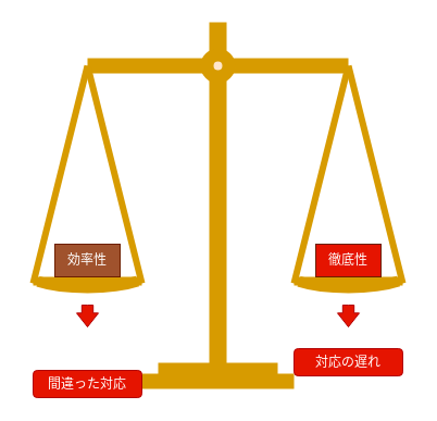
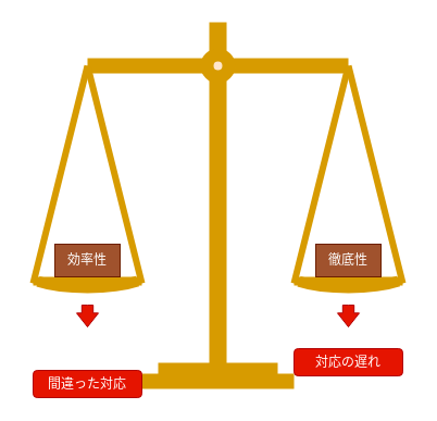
  <mxCell id="0" />
  <mxCell id="1" parent="0" />
  <mxCell id="2" value="" style="endArrow=none;html=1;rounded=0;strokeWidth=16;fillColor=#ffe6cc;strokeColor=#d79b00;" edge="1" parent="1"><mxGeometry width="50" height="50" relative="1" as="geometry"><mxPoint x="200" y="340" as="sourcePoint" /><mxPoint x="200" y="20" as="targetPoint" /></mxGeometry></mxCell>
  <mxCell id="3" value="" style="endArrow=none;html=1;rounded=0;strokeWidth=14;fillColor=#ffe6cc;strokeColor=#d79b00;" edge="1" parent="1" source="5"><mxGeometry width="50" height="50" relative="1" as="geometry"><mxPoint x="80" y="60" as="sourcePoint" /><mxPoint x="320" y="60" as="targetPoint" /></mxGeometry></mxCell>
  <mxCell id="4" value="" style="endArrow=none;html=1;rounded=0;strokeWidth=14;fillColor=#ffe6cc;strokeColor=#d79b00;" edge="1" parent="1" target="5"><mxGeometry width="50" height="50" relative="1" as="geometry"><mxPoint x="80" y="60" as="sourcePoint" /><mxPoint x="320" y="60" as="targetPoint" /></mxGeometry></mxCell>
  <mxCell id="5" value="" style="ellipse;whiteSpace=wrap;html=1;aspect=fixed;fillColor=#ffe6cc;strokeColor=#d79b00;strokeWidth=12;" vertex="1" parent="1"><mxGeometry x="190" y="50" width="20" height="20" as="geometry" /></mxCell>
  <mxCell id="6" value="" style="endArrow=none;html=1;rounded=0;strokeWidth=6;fillColor=#ffe6cc;strokeColor=#d79b00;" edge="1" parent="1"><mxGeometry width="50" height="50" relative="1" as="geometry"><mxPoint x="30" y="260" as="sourcePoint" /><mxPoint x="80" y="60" as="targetPoint" /></mxGeometry></mxCell>
  <mxCell id="7" value="" style="endArrow=none;html=1;rounded=0;strokeWidth=6;fillColor=#ffe6cc;strokeColor=#d79b00;" edge="1" parent="1"><mxGeometry width="50" height="50" relative="1" as="geometry"><mxPoint x="130" y="260" as="sourcePoint" /><mxPoint x="80" y="60" as="targetPoint" /></mxGeometry></mxCell>
  <mxCell id="8" value="" style="verticalLabelPosition=bottom;verticalAlign=top;html=1;shape=mxgraph.basic.arc;startAngle=0.361;endAngle=0.637;fillColor=#ffe6cc;strokeColor=#d79b00;strokeWidth=10;" vertex="1" parent="1"><mxGeometry x="20" y="231" width="120" height="33" as="geometry" /></mxCell>
  <mxCell id="9" value="" style="endArrow=none;html=1;rounded=0;strokeWidth=8;fillColor=#ffe6cc;strokeColor=#d79b00;" edge="1" parent="1"><mxGeometry width="50" height="50" relative="1" as="geometry"><mxPoint x="30" y="258" as="sourcePoint" /><mxPoint x="130" y="258" as="targetPoint" /></mxGeometry></mxCell>
  <mxCell id="10" value="効率性" style="rounded=0;whiteSpace=wrap;html=1;fillColor=#a0522d;strokeColor=#6D1F00;fontColor=#ffffff;" vertex="1" parent="1"><mxGeometry x="50" y="224" width="60" height="30" as="geometry" /></mxCell>
  <mxCell id="11" value="" style="endArrow=none;html=1;rounded=0;strokeWidth=6;fillColor=#ffe6cc;strokeColor=#d79b00;" edge="1" parent="1"><mxGeometry width="50" height="50" relative="1" as="geometry"><mxPoint x="270" y="260" as="sourcePoint" /><mxPoint x="320" y="60" as="targetPoint" /></mxGeometry></mxCell>
  <mxCell id="12" value="" style="endArrow=none;html=1;rounded=0;strokeWidth=6;fillColor=#ffe6cc;strokeColor=#d79b00;" edge="1" parent="1"><mxGeometry width="50" height="50" relative="1" as="geometry"><mxPoint x="370" y="260" as="sourcePoint" /><mxPoint x="320" y="60" as="targetPoint" /></mxGeometry></mxCell>
  <mxCell id="13" value="" style="verticalLabelPosition=bottom;verticalAlign=top;html=1;shape=mxgraph.basic.arc;startAngle=0.361;endAngle=0.637;fillColor=#ffe6cc;strokeColor=#d79b00;strokeWidth=10;" vertex="1" parent="1"><mxGeometry x="260" y="231" width="120" height="33" as="geometry" /></mxCell>
  <mxCell id="14" value="" style="endArrow=none;html=1;rounded=0;strokeWidth=8;fillColor=#ffe6cc;strokeColor=#d79b00;" edge="1" parent="1"><mxGeometry width="50" height="50" relative="1" as="geometry"><mxPoint x="270" y="258" as="sourcePoint" /><mxPoint x="370" y="258" as="targetPoint" /></mxGeometry></mxCell>
- <mxCell id="15" value="徹底性" style="rounded=0;whiteSpace=wrap;html=1;fillColor=#e51400;strokeColor=#6D1F00;fontColor=#ffffff;" vertex="1" parent="1"><mxGeometry x="290" y="224" width="60" height="30" as="geometry" /></mxCell>
+ <mxCell id="15" value="徹底性" style="rounded=0;whiteSpace=wrap;html=1;fillColor=#a0522d;strokeColor=#6D1F00;fontColor=#ffffff;" vertex="1" parent="1"><mxGeometry x="290" y="224" width="60" height="30" as="geometry" /></mxCell>
  <mxCell id="16" value="" style="endArrow=none;html=1;rounded=0;strokeWidth=14;fillColor=#ffe6cc;strokeColor=#d79b00;" edge="1" parent="1"><mxGeometry width="50" height="50" relative="1" as="geometry"><mxPoint x="145" y="340" as="sourcePoint" /><mxPoint x="255" y="340" as="targetPoint" /></mxGeometry></mxCell>
  <mxCell id="17" value="" style="endArrow=none;html=1;rounded=0;strokeWidth=14;fillColor=#ffe6cc;strokeColor=#d79b00;" edge="1" parent="1"><mxGeometry width="50" height="50" relative="1" as="geometry"><mxPoint x="130" y="350" as="sourcePoint" /><mxPoint x="270" y="350" as="targetPoint" /></mxGeometry></mxCell>
  <mxCell id="18" value="" style="html=1;shadow=0;dashed=0;align=center;verticalAlign=middle;shape=mxgraph.arrows2.arrow;dy=0.48;dx=12.67;direction=south;notch=0;fillColor=#e51400;fontColor=#ffffff;strokeColor=#B20000;" vertex="1" parent="1"><mxGeometry x="70" y="280" width="20" height="20" as="geometry" /></mxCell>
  <mxCell id="19" value="" style="html=1;shadow=0;dashed=0;align=center;verticalAlign=middle;shape=mxgraph.arrows2.arrow;dy=0.48;dx=12.67;direction=south;notch=0;fillColor=#e51400;fontColor=#ffffff;strokeColor=#B20000;" vertex="1" parent="1"><mxGeometry x="310" y="280" width="20" height="20" as="geometry" /></mxCell>
  <mxCell id="20" value="間違った対応" style="rounded=1;whiteSpace=wrap;html=1;fillColor=#e51400;fontColor=#ffffff;strokeColor=#B20000;" vertex="1" parent="1"><mxGeometry x="30" y="340" width="100" height="25" as="geometry" /></mxCell>
  <mxCell id="21" value="対応の遅れ" style="rounded=1;whiteSpace=wrap;html=1;fillColor=#e51400;fontColor=#ffffff;strokeColor=#B20000;" vertex="1" parent="1"><mxGeometry x="270" y="320" width="100" height="25" as="geometry" /></mxCell>
